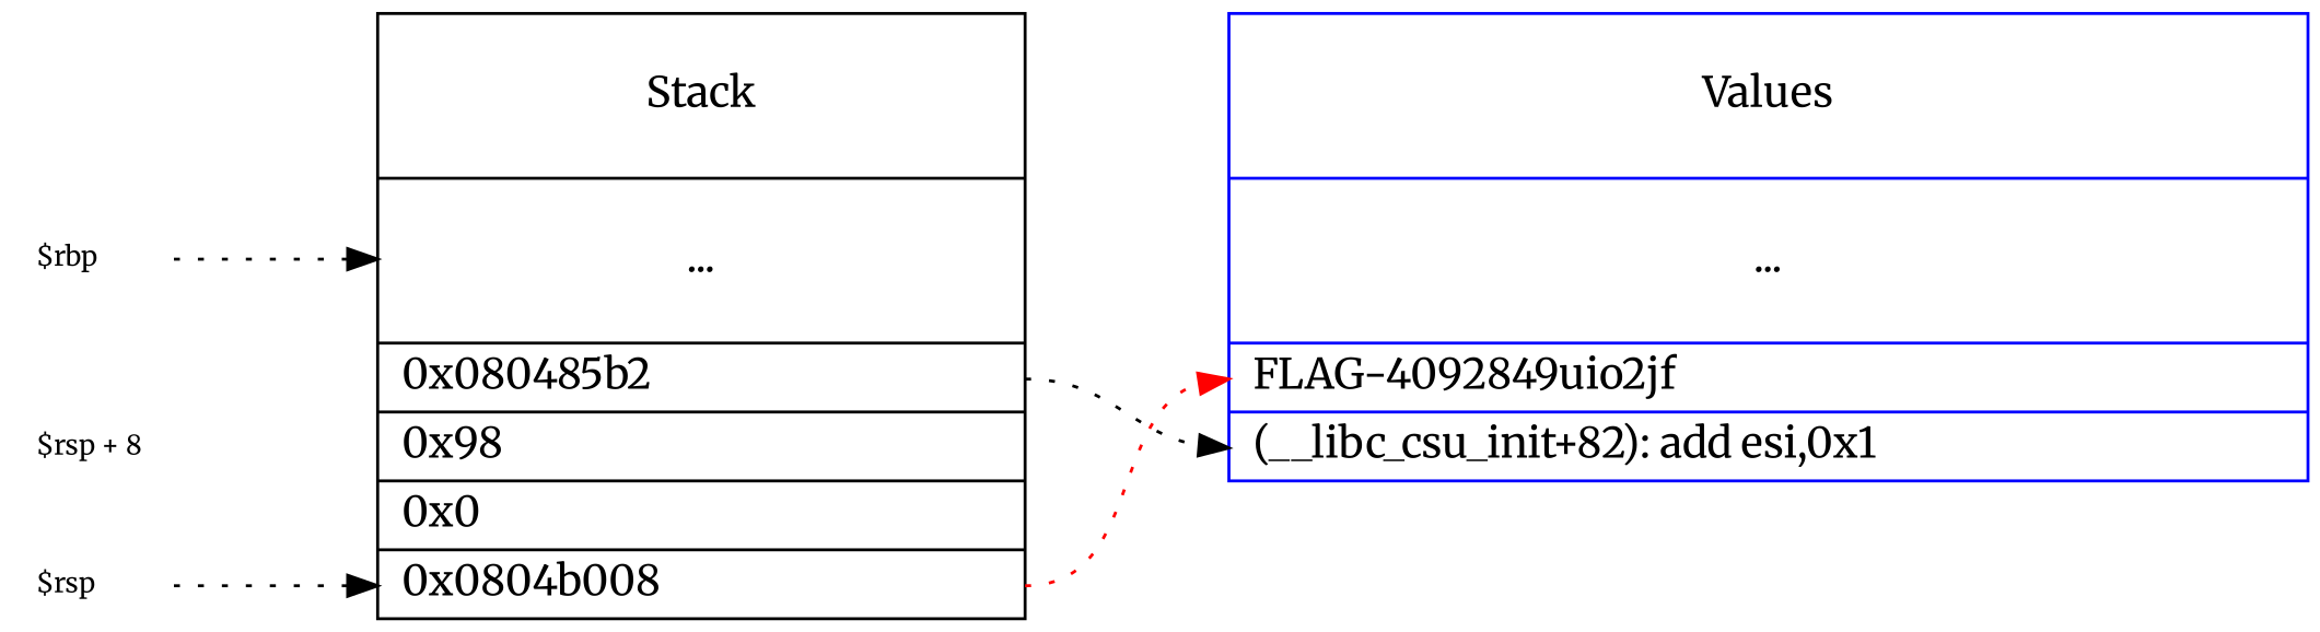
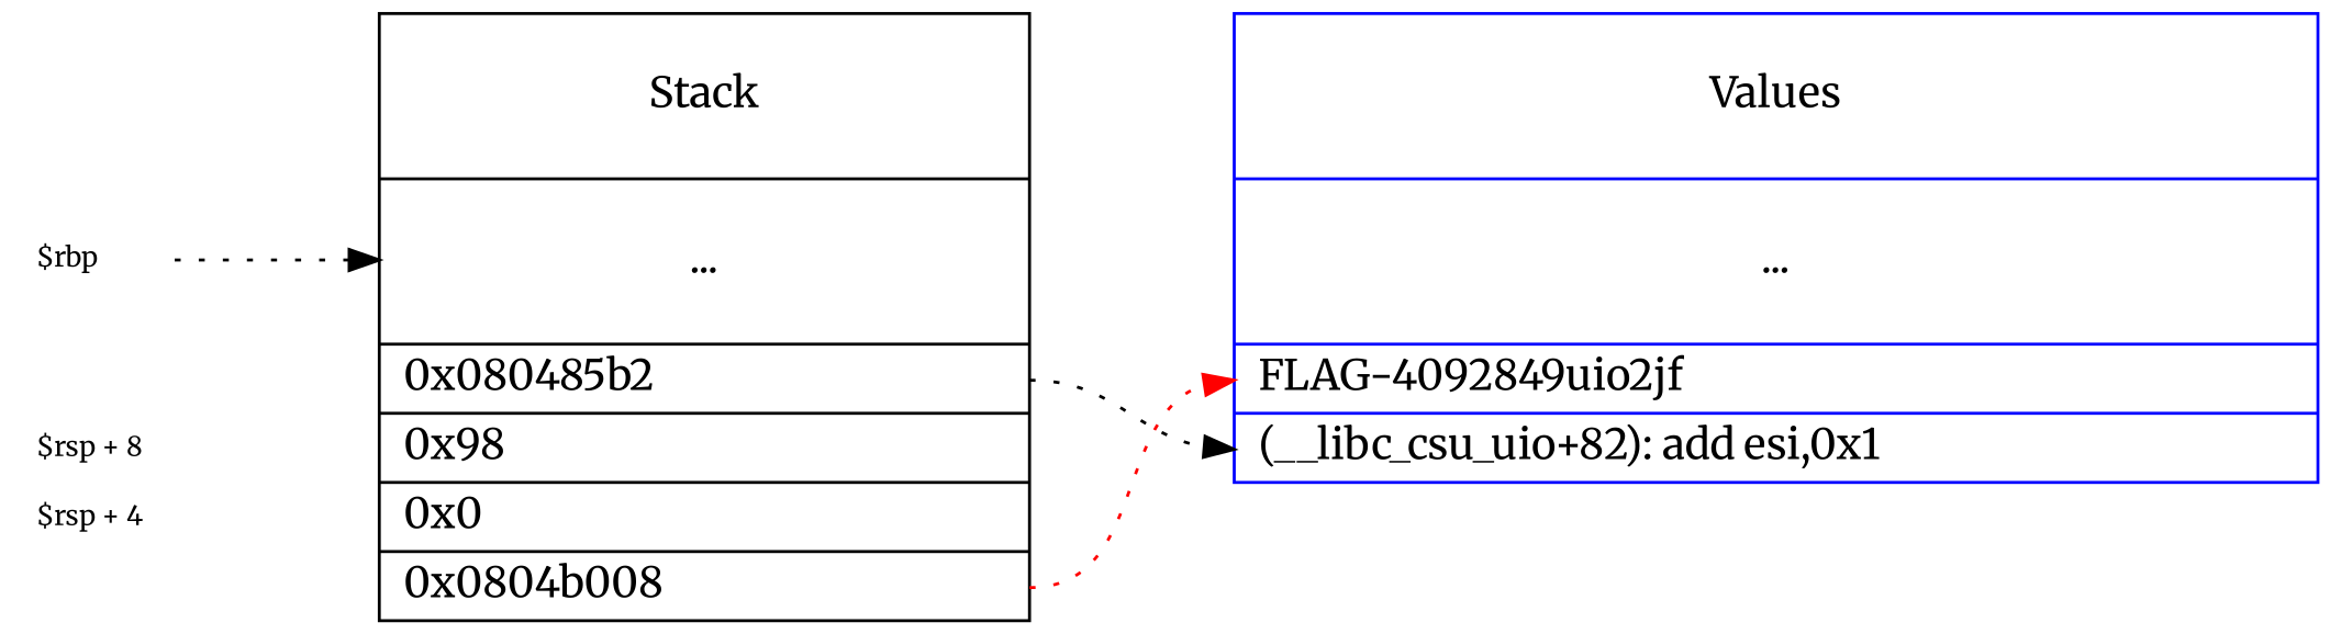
  digraph {
    fontname=Merriweather
    nodesep=0.05
    rank=same
    rankdir=LR
    ranksep=0.95
    node [color=white fillcolor=white fontcolor=black fontname=Merriweather fontsize=9 shape=record style=filled]
    edge [fontname=Merriweather style=dotted tailport=p]
-   n1 [height=0.1 label="<p> $rsp \l"]
    n2 [label="<p>\nStack\n\n | <bp>\n...\n\n | <12>0x080485b2  \l | <8>0x98 \l | <4>0x0  \l | <0>0x0804b008 \l" width=3 color="" fillcolor="" fontcolor="" fontsize="" style=""]
-   n3 [color=blue label="<p>\nValues\n\n | \n...\n\n | <1>FLAG-4092849uio2jf \l | <2>(__libc_csu_init+82): add esi,0x1 \l" width=5 fillcolor="" fontcolor="" fontsize="" style=""]
+   n3 [color=blue label="<p>\nValues\n\n | \n...\n\n | <1>FLAG-4092849uio2jf \l | <2>(__libc_csu_uio+82): add esi,0x1 \l" width=5 fillcolor="" fontcolor="" fontsize="" style=""]
    n4 [height=0.1 label="<p> $rbp \l"]
+   n5 [height=0.01 label="<p> $rsp + 4 \l"]
    n6 [height=0.01 label="<p> $rsp + 8 \l"]
-   n1 -> n2 [headport=0]
    n2 -> n3 [headport=p style=invis]
    n2 -> n3 [color=red headport=1 tailport=0]
    n2 -> n3 [headport=2 tailport=12]
    n4 -> n2 [headport=bp]
+   n5 -> n2 [headport=4 style=invis]
    n6 -> n2 [headport=8 style=invis]
  }
